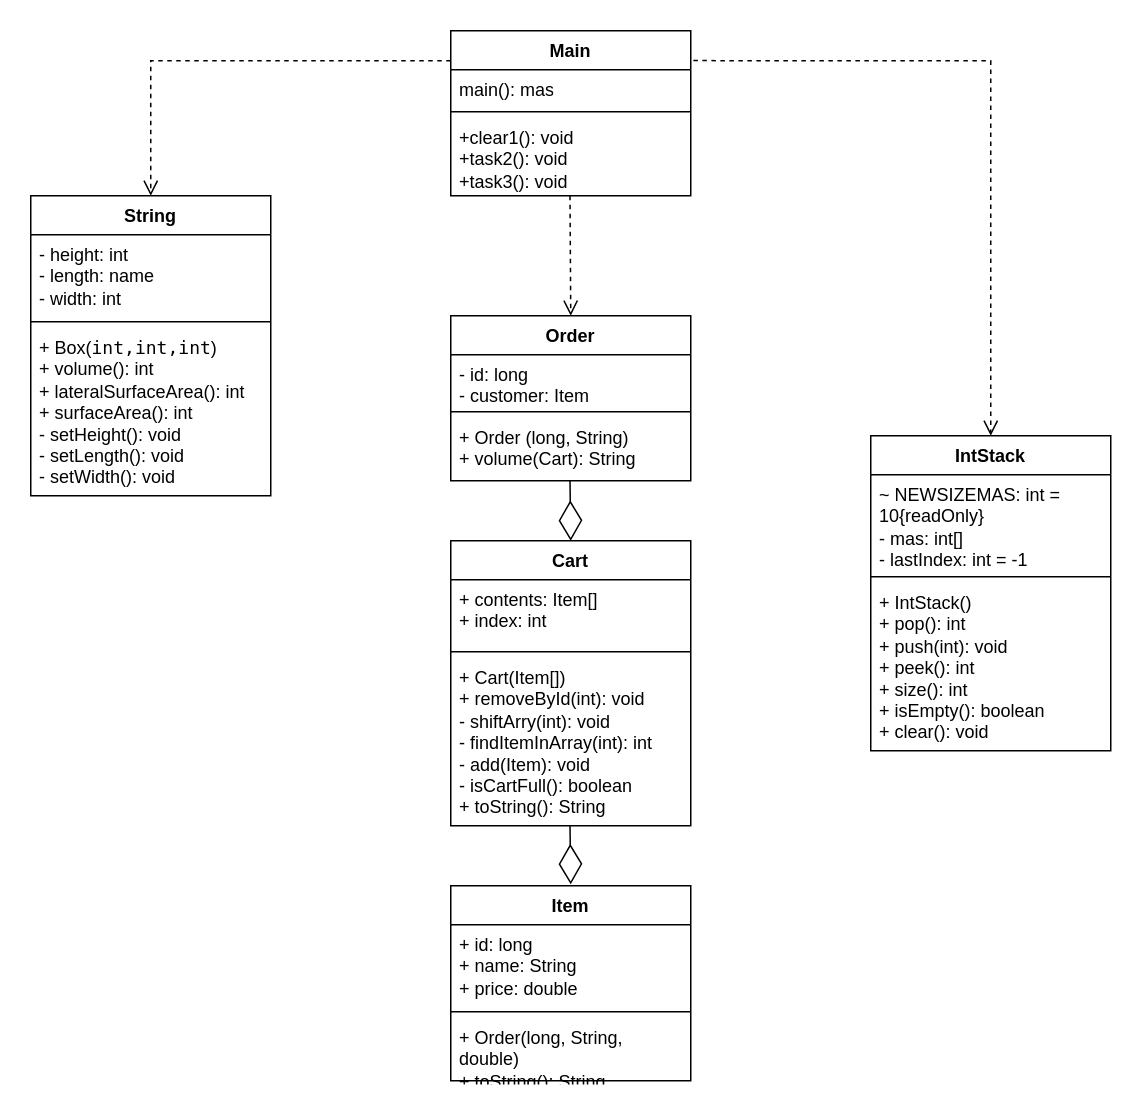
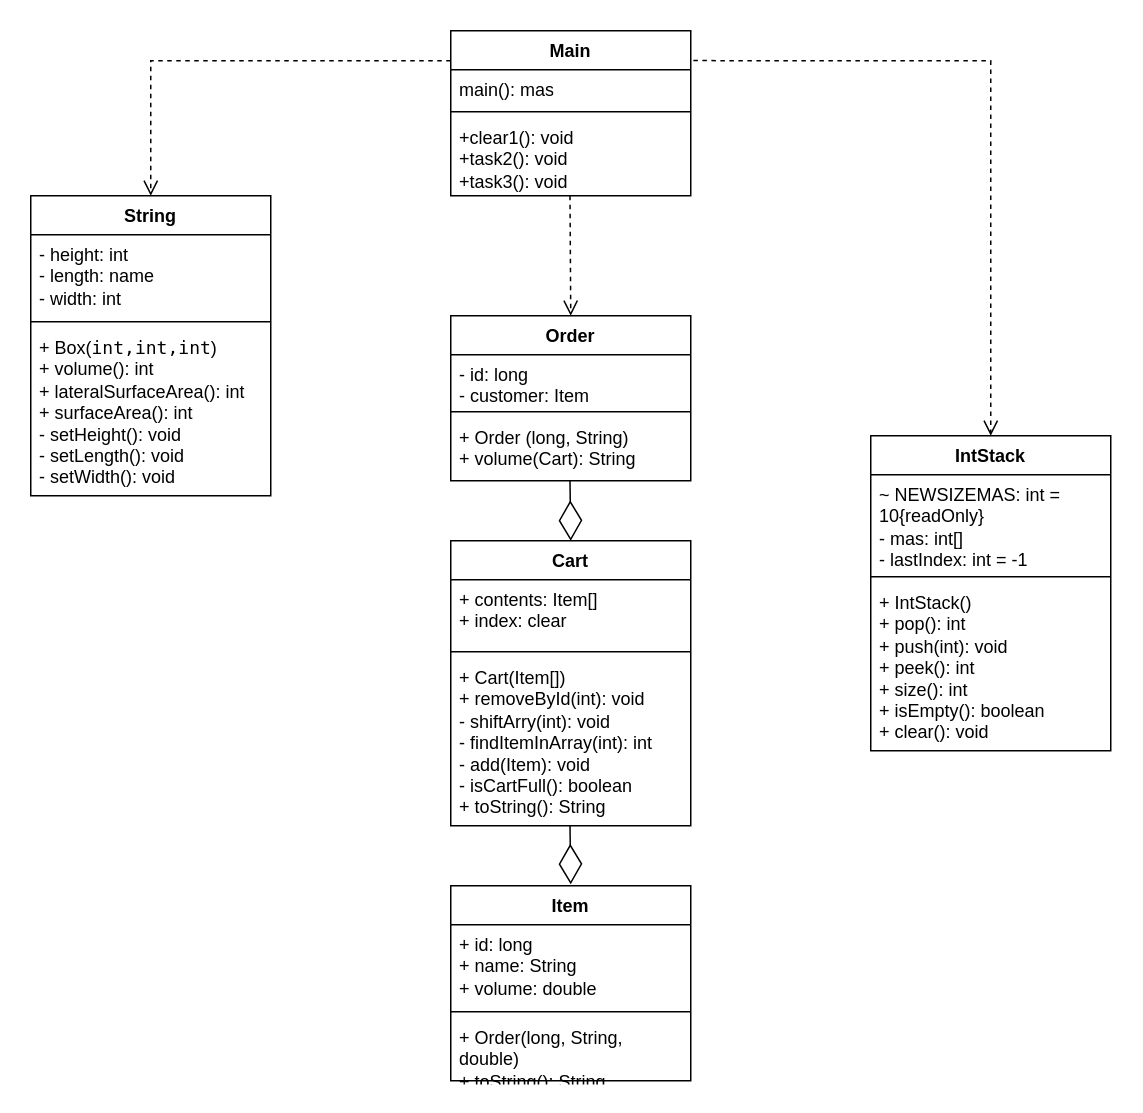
  <mxCell id="0" />
  <mxCell id="1" parent="0" />
  <mxCell id="2" value="String" style="swimlane;fontStyle=1;align=center;verticalAlign=top;childLayout=stackLayout;horizontal=1;startSize=26;horizontalStack=0;resizeParent=1;resizeParentMax=0;resizeLast=0;collapsible=1;marginBottom=0;whiteSpace=wrap;html=1;" vertex="1" parent="1"><mxGeometry x="20" y="130" width="160" height="200" as="geometry" /></mxCell>
  <mxCell id="3" value="- height: int&lt;div&gt;- length: name&lt;/div&gt;&lt;div&gt;- width: int&lt;/div&gt;&lt;div&gt;&lt;br&gt;&lt;/div&gt;" style="text;strokeColor=none;fillColor=none;align=left;verticalAlign=top;spacingLeft=4;spacingRight=4;overflow=hidden;rotatable=0;points=[[0,0.5],[1,0.5]];portConstraint=eastwest;whiteSpace=wrap;html=1;" vertex="1" parent="2"><mxGeometry y="26" width="160" height="54" as="geometry" /></mxCell>
  <mxCell id="4" value="" style="line;strokeWidth=1;fillColor=none;align=left;verticalAlign=middle;spacingTop=-1;spacingLeft=3;spacingRight=3;rotatable=0;labelPosition=right;points=[];portConstraint=eastwest;strokeColor=inherit;" vertex="1" parent="2"><mxGeometry y="80" width="160" height="8" as="geometry" /></mxCell>
  <mxCell id="5" value="+ Box(&lt;span style=&quot;background-color: light-dark(#ffffff, var(--ge-dark-color, #121212));&quot;&gt;&lt;font&gt;&lt;span style=&quot;font-family: &amp;quot;JetBrains Mono&amp;quot;, monospace;&quot;&gt;int&lt;/span&gt;&lt;span style=&quot;font-family: &amp;quot;JetBrains Mono&amp;quot;, monospace;&quot;&gt;,&lt;/span&gt;&lt;span style=&quot;font-family: &amp;quot;JetBrains Mono&amp;quot;, monospace;&quot;&gt;int&lt;/span&gt;&lt;span style=&quot;font-family: &amp;quot;JetBrains Mono&amp;quot;, monospace;&quot;&gt;,&lt;/span&gt;&lt;span style=&quot;font-family: &amp;quot;JetBrains Mono&amp;quot;, monospace;&quot;&gt;int&lt;/span&gt;&lt;/font&gt;&lt;/span&gt;&lt;span style=&quot;background-color: transparent; color: light-dark(rgb(0, 0, 0), rgb(255, 255, 255));&quot;&gt;)&lt;/span&gt;&lt;br&gt;&lt;div&gt;&lt;span style=&quot;background-color: transparent; color: light-dark(rgb(0, 0, 0), rgb(255, 255, 255));&quot;&gt;+ volume(): int&lt;/span&gt;&lt;/div&gt;&lt;div&gt;&lt;span style=&quot;background-color: transparent; color: light-dark(rgb(0, 0, 0), rgb(255, 255, 255));&quot;&gt;+ lateralSurfaceArea(): int&lt;/span&gt;&lt;/div&gt;&lt;div&gt;&lt;span style=&quot;background-color: transparent; color: light-dark(rgb(0, 0, 0), rgb(255, 255, 255));&quot;&gt;+ s&lt;/span&gt;&lt;span style=&quot;background-color: transparent; color: light-dark(rgb(0, 0, 0), rgb(255, 255, 255));&quot;&gt;urfaceArea(): int&lt;/span&gt;&lt;/div&gt;&lt;div&gt;&lt;span style=&quot;background-color: transparent; color: light-dark(rgb(0, 0, 0), rgb(255, 255, 255));&quot;&gt;- setHeight(): void&lt;/span&gt;&lt;/div&gt;&lt;div&gt;&lt;span style=&quot;background-color: transparent; color: light-dark(rgb(0, 0, 0), rgb(255, 255, 255));&quot;&gt;- setLength(): void&lt;/span&gt;&lt;/div&gt;&lt;div&gt;&lt;span style=&quot;background-color: transparent; color: light-dark(rgb(0, 0, 0), rgb(255, 255, 255));&quot;&gt;- setWidth(): void&lt;/span&gt;&lt;/div&gt;" style="text;strokeColor=none;fillColor=none;align=left;verticalAlign=top;spacingLeft=4;spacingRight=4;overflow=hidden;rotatable=0;points=[[0,0.5],[1,0.5]];portConstraint=eastwest;whiteSpace=wrap;html=1;" vertex="1" parent="2"><mxGeometry y="88" width="160" height="112" as="geometry" /></mxCell>
  <mxCell id="6" value="Item" style="swimlane;fontStyle=1;align=center;verticalAlign=top;childLayout=stackLayout;horizontal=1;startSize=26;horizontalStack=0;resizeParent=1;resizeParentMax=0;resizeLast=0;collapsible=1;marginBottom=0;whiteSpace=wrap;html=1;" vertex="1" parent="1"><mxGeometry x="300" y="590" width="160" height="130" as="geometry" /></mxCell>
- <mxCell id="7" value="&lt;div&gt;+ id: long&lt;div&gt;+ name: String&lt;/div&gt;&lt;div&gt;+ price: double&lt;/div&gt;&lt;/div&gt;" style="text;strokeColor=none;fillColor=none;align=left;verticalAlign=top;spacingLeft=4;spacingRight=4;overflow=hidden;rotatable=0;points=[[0,0.5],[1,0.5]];portConstraint=eastwest;whiteSpace=wrap;html=1;" vertex="1" parent="6"><mxGeometry y="26" width="160" height="54" as="geometry" /></mxCell>
+ <mxCell id="7" value="&lt;div&gt;+ id: long&lt;div&gt;+ name: String&lt;/div&gt;&lt;div&gt;+ volume: double&lt;/div&gt;&lt;/div&gt;" style="text;strokeColor=none;fillColor=none;align=left;verticalAlign=top;spacingLeft=4;spacingRight=4;overflow=hidden;rotatable=0;points=[[0,0.5],[1,0.5]];portConstraint=eastwest;whiteSpace=wrap;html=1;" vertex="1" parent="6"><mxGeometry y="26" width="160" height="54" as="geometry" /></mxCell>
  <mxCell id="8" value="" style="line;strokeWidth=1;fillColor=none;align=left;verticalAlign=middle;spacingTop=-1;spacingLeft=3;spacingRight=3;rotatable=0;labelPosition=right;points=[];portConstraint=eastwest;strokeColor=inherit;" vertex="1" parent="6"><mxGeometry y="80" width="160" height="8" as="geometry" /></mxCell>
  <mxCell id="9" value="+ Order(long, String, double)&lt;div&gt;+ toString(): String&lt;/div&gt;" style="text;strokeColor=none;fillColor=none;align=left;verticalAlign=top;spacingLeft=4;spacingRight=4;overflow=hidden;rotatable=0;points=[[0,0.5],[1,0.5]];portConstraint=eastwest;whiteSpace=wrap;html=1;" vertex="1" parent="6"><mxGeometry y="88" width="160" height="42" as="geometry" /></mxCell>
  <mxCell id="10" value="Cart" style="swimlane;fontStyle=1;align=center;verticalAlign=top;childLayout=stackLayout;horizontal=1;startSize=26;horizontalStack=0;resizeParent=1;resizeParentMax=0;resizeLast=0;collapsible=1;marginBottom=0;whiteSpace=wrap;html=1;" vertex="1" parent="1"><mxGeometry x="300" y="360" width="160" height="190" as="geometry" /></mxCell>
- <mxCell id="11" value="&lt;div&gt;+ contents: Item[]&lt;/div&gt;&lt;div&gt;+ index: int&lt;/div&gt;" style="text;strokeColor=none;fillColor=none;align=left;verticalAlign=top;spacingLeft=4;spacingRight=4;overflow=hidden;rotatable=0;points=[[0,0.5],[1,0.5]];portConstraint=eastwest;whiteSpace=wrap;html=1;" vertex="1" parent="10"><mxGeometry y="26" width="160" height="44" as="geometry" /></mxCell>
+ <mxCell id="11" value="&lt;div&gt;+ contents: Item[]&lt;/div&gt;&lt;div&gt;+ index: clear&lt;/div&gt;" style="text;strokeColor=none;fillColor=none;align=left;verticalAlign=top;spacingLeft=4;spacingRight=4;overflow=hidden;rotatable=0;points=[[0,0.5],[1,0.5]];portConstraint=eastwest;whiteSpace=wrap;html=1;" vertex="1" parent="10"><mxGeometry y="26" width="160" height="44" as="geometry" /></mxCell>
  <mxCell id="12" value="" style="line;strokeWidth=1;fillColor=none;align=left;verticalAlign=middle;spacingTop=-1;spacingLeft=3;spacingRight=3;rotatable=0;labelPosition=right;points=[];portConstraint=eastwest;strokeColor=inherit;" vertex="1" parent="10"><mxGeometry y="70" width="160" height="8" as="geometry" /></mxCell>
  <mxCell id="13" value="+ Cart(Item[])&lt;div&gt;+ removeById(int): void&lt;/div&gt;&lt;div&gt;- shiftArry(int): void&lt;/div&gt;&lt;div&gt;- findItemInArray(int): int&lt;/div&gt;&lt;div&gt;- add(Item): void&lt;/div&gt;&lt;div&gt;- isCartFull(): boolean&lt;/div&gt;&lt;div&gt;+ toString(): String&lt;/div&gt;" style="text;strokeColor=none;fillColor=none;align=left;verticalAlign=top;spacingLeft=4;spacingRight=4;overflow=hidden;rotatable=0;points=[[0,0.5],[1,0.5]];portConstraint=eastwest;whiteSpace=wrap;html=1;" vertex="1" parent="10"><mxGeometry y="78" width="160" height="112" as="geometry" /></mxCell>
  <mxCell id="14" value="Order" style="swimlane;fontStyle=1;align=center;verticalAlign=top;childLayout=stackLayout;horizontal=1;startSize=26;horizontalStack=0;resizeParent=1;resizeParentMax=0;resizeLast=0;collapsible=1;marginBottom=0;whiteSpace=wrap;html=1;" vertex="1" parent="1"><mxGeometry x="300" y="210" width="160" height="110" as="geometry" /></mxCell>
  <mxCell id="15" value="- id: long&lt;div&gt;- customer: Item&lt;/div&gt;" style="text;strokeColor=none;fillColor=none;align=left;verticalAlign=top;spacingLeft=4;spacingRight=4;overflow=hidden;rotatable=0;points=[[0,0.5],[1,0.5]];portConstraint=eastwest;whiteSpace=wrap;html=1;" vertex="1" parent="14"><mxGeometry y="26" width="160" height="34" as="geometry" /></mxCell>
  <mxCell id="16" value="" style="line;strokeWidth=1;fillColor=none;align=left;verticalAlign=middle;spacingTop=-1;spacingLeft=3;spacingRight=3;rotatable=0;labelPosition=right;points=[];portConstraint=eastwest;strokeColor=inherit;" vertex="1" parent="14"><mxGeometry y="60" width="160" height="8" as="geometry" /></mxCell>
  <mxCell id="17" value="+ Order (long, String)&lt;div&gt;+ volume(Cart): String&lt;/div&gt;&lt;div&gt;&lt;br&gt;&lt;/div&gt;" style="text;strokeColor=none;fillColor=none;align=left;verticalAlign=top;spacingLeft=4;spacingRight=4;overflow=hidden;rotatable=0;points=[[0,0.5],[1,0.5]];portConstraint=eastwest;whiteSpace=wrap;html=1;" vertex="1" parent="14"><mxGeometry y="68" width="160" height="42" as="geometry" /></mxCell>
  <mxCell id="18" value="IntStack" style="swimlane;fontStyle=1;align=center;verticalAlign=top;childLayout=stackLayout;horizontal=1;startSize=26;horizontalStack=0;resizeParent=1;resizeParentMax=0;resizeLast=0;collapsible=1;marginBottom=0;whiteSpace=wrap;html=1;" vertex="1" parent="1"><mxGeometry x="580" y="290" width="160" height="210" as="geometry" /></mxCell>
  <mxCell id="19" value="~ NEWSIZEMAS: int = 10{readOnly}&lt;div&gt;- mas: int[]&lt;/div&gt;&lt;div&gt;- lastIndex: int = -1&lt;/div&gt;&lt;div&gt;&lt;br&gt;&lt;/div&gt;" style="text;strokeColor=none;fillColor=none;align=left;verticalAlign=top;spacingLeft=4;spacingRight=4;overflow=hidden;rotatable=0;points=[[0,0.5],[1,0.5]];portConstraint=eastwest;whiteSpace=wrap;html=1;" vertex="1" parent="18"><mxGeometry y="26" width="160" height="64" as="geometry" /></mxCell>
  <mxCell id="20" value="" style="line;strokeWidth=1;fillColor=none;align=left;verticalAlign=middle;spacingTop=-1;spacingLeft=3;spacingRight=3;rotatable=0;labelPosition=right;points=[];portConstraint=eastwest;strokeColor=inherit;" vertex="1" parent="18"><mxGeometry y="90" width="160" height="8" as="geometry" /></mxCell>
  <mxCell id="21" value="+ IntStack()&lt;div&gt;+ pop(): int&lt;/div&gt;&lt;div&gt;+ push(int): void&lt;/div&gt;&lt;div&gt;+ peek(): int&lt;/div&gt;&lt;div&gt;+ size(): int&lt;/div&gt;&lt;div&gt;+ isEmpty(): boolean&lt;/div&gt;&lt;div&gt;+ clear(): void&lt;/div&gt;" style="text;strokeColor=none;fillColor=none;align=left;verticalAlign=top;spacingLeft=4;spacingRight=4;overflow=hidden;rotatable=0;points=[[0,0.5],[1,0.5]];portConstraint=eastwest;whiteSpace=wrap;html=1;" vertex="1" parent="18"><mxGeometry y="98" width="160" height="112" as="geometry" /></mxCell>
  <mxCell id="22" value="Main" style="swimlane;fontStyle=1;align=center;verticalAlign=top;childLayout=stackLayout;horizontal=1;startSize=26;horizontalStack=0;resizeParent=1;resizeParentMax=0;resizeLast=0;collapsible=1;marginBottom=0;whiteSpace=wrap;html=1;" vertex="1" parent="1"><mxGeometry x="300" y="20" width="160" height="110" as="geometry" /></mxCell>
  <mxCell id="23" value="&lt;div&gt;main(): mas&lt;/div&gt;" style="text;strokeColor=none;fillColor=none;align=left;verticalAlign=top;spacingLeft=4;spacingRight=4;overflow=hidden;rotatable=0;points=[[0,0.5],[1,0.5]];portConstraint=eastwest;whiteSpace=wrap;html=1;" vertex="1" parent="22"><mxGeometry y="26" width="160" height="24" as="geometry" /></mxCell>
  <mxCell id="24" value="" style="line;strokeWidth=1;fillColor=none;align=left;verticalAlign=middle;spacingTop=-1;spacingLeft=3;spacingRight=3;rotatable=0;labelPosition=right;points=[];portConstraint=eastwest;strokeColor=inherit;" vertex="1" parent="22"><mxGeometry y="50" width="160" height="8" as="geometry" /></mxCell>
  <mxCell id="25" value="+clear1(): void&lt;div&gt;+task2(): void&lt;/div&gt;&lt;div&gt;+task3(): void&lt;/div&gt;" style="text;strokeColor=none;fillColor=none;align=left;verticalAlign=top;spacingLeft=4;spacingRight=4;overflow=hidden;rotatable=0;points=[[0,0.5],[1,0.5]];portConstraint=eastwest;whiteSpace=wrap;html=1;" vertex="1" parent="22"><mxGeometry y="58" width="160" height="52" as="geometry" /></mxCell>
  <mxCell id="26" value="" style="html=1;verticalAlign=bottom;endArrow=open;dashed=1;endSize=8;curved=0;rounded=0;entryX=0.5;entryY=0;entryDx=0;entryDy=0;" edge="1" parent="1" target="2"><mxGeometry relative="1" as="geometry"><mxPoint x="300" y="40" as="sourcePoint" /><mxPoint x="130" y="120" as="targetPoint" /><Array as="points"><mxPoint x="100" y="40" /></Array></mxGeometry></mxCell>
  <mxCell id="27" value="" style="html=1;verticalAlign=bottom;endArrow=open;dashed=1;endSize=8;curved=0;rounded=0;" edge="1" parent="1"><mxGeometry relative="1" as="geometry"><mxPoint x="379.5" y="130" as="sourcePoint" /><mxPoint x="380" y="210" as="targetPoint" /></mxGeometry></mxCell>
  <mxCell id="28" value="" style="html=1;verticalAlign=bottom;endArrow=open;dashed=1;endSize=8;curved=0;rounded=0;exitX=1.011;exitY=0.181;exitDx=0;exitDy=0;exitPerimeter=0;" edge="1" parent="1" source="22"><mxGeometry relative="1" as="geometry"><mxPoint x="660" y="110" as="sourcePoint" /><mxPoint x="660" y="290" as="targetPoint" /><Array as="points"><mxPoint x="660" y="40" /></Array></mxGeometry></mxCell>
  <mxCell id="29" value="" style="endArrow=diamondThin;endFill=0;endSize=24;html=1;rounded=0;" edge="1" parent="1"><mxGeometry width="160" relative="1" as="geometry"><mxPoint x="379.5" y="550" as="sourcePoint" /><mxPoint x="380" y="589" as="targetPoint" /></mxGeometry></mxCell>
  <mxCell id="30" value="" style="endArrow=diamondThin;endFill=0;endSize=24;html=1;rounded=0;" edge="1" parent="1"><mxGeometry width="160" relative="1" as="geometry"><mxPoint x="379.5" y="320" as="sourcePoint" /><mxPoint x="380" y="360" as="targetPoint" /></mxGeometry></mxCell>
